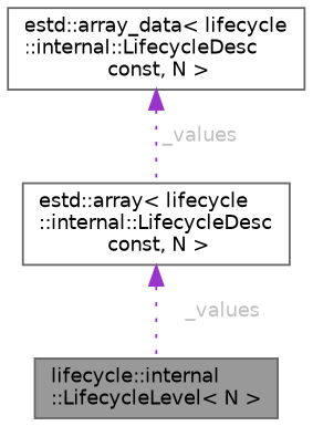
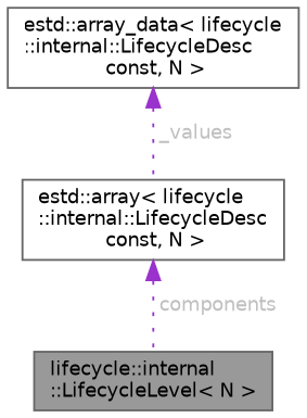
  digraph {
    node [color=gray40 fillcolor=white fontname=Helvetica fontsize=10 shape=box style=filled]
    edge [color=darkorchid3 dir=back fontcolor=grey fontname=Helvetica fontsize=10 labelfontname=Helvetica labelfontsize=10 style=dotted]
    n1 [fillcolor=grey60 fontcolor=black height=0.2 label="lifecycle::internal\l::LifecycleLevel\< N \>" width=0.4]
    n2 [height=0.2 label="estd::array\< lifecycle\l::internal::LifecycleDesc\l const, N \>" width=0.4]
    n3 [height=0.2 label="estd::array_data\< lifecycle\l::internal::LifecycleDesc\l const, N \>" width=0.4]
-   n2 -> n1 [label=" _values"]
+   n2 -> n1 [label=" components"]
    n3 -> n2 [label=" _values"]
  }
